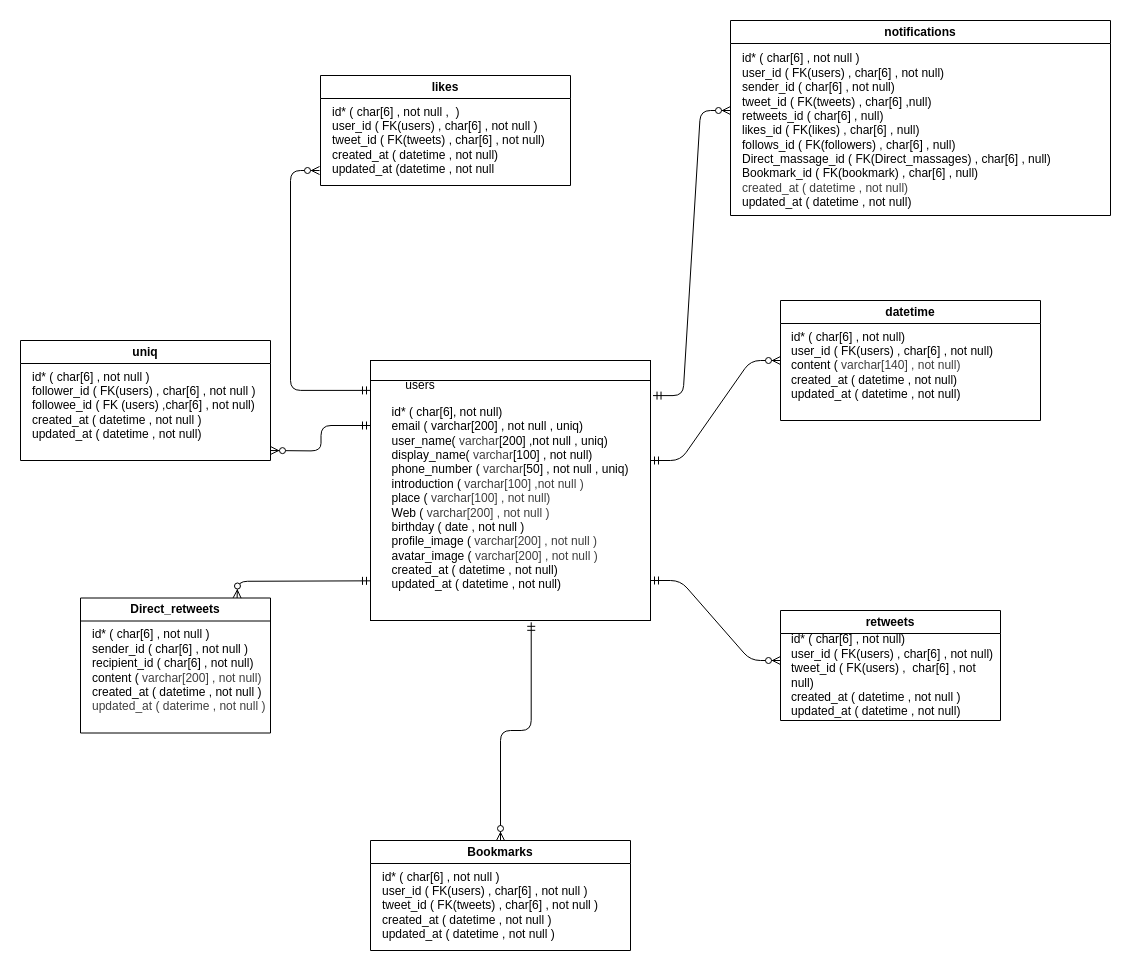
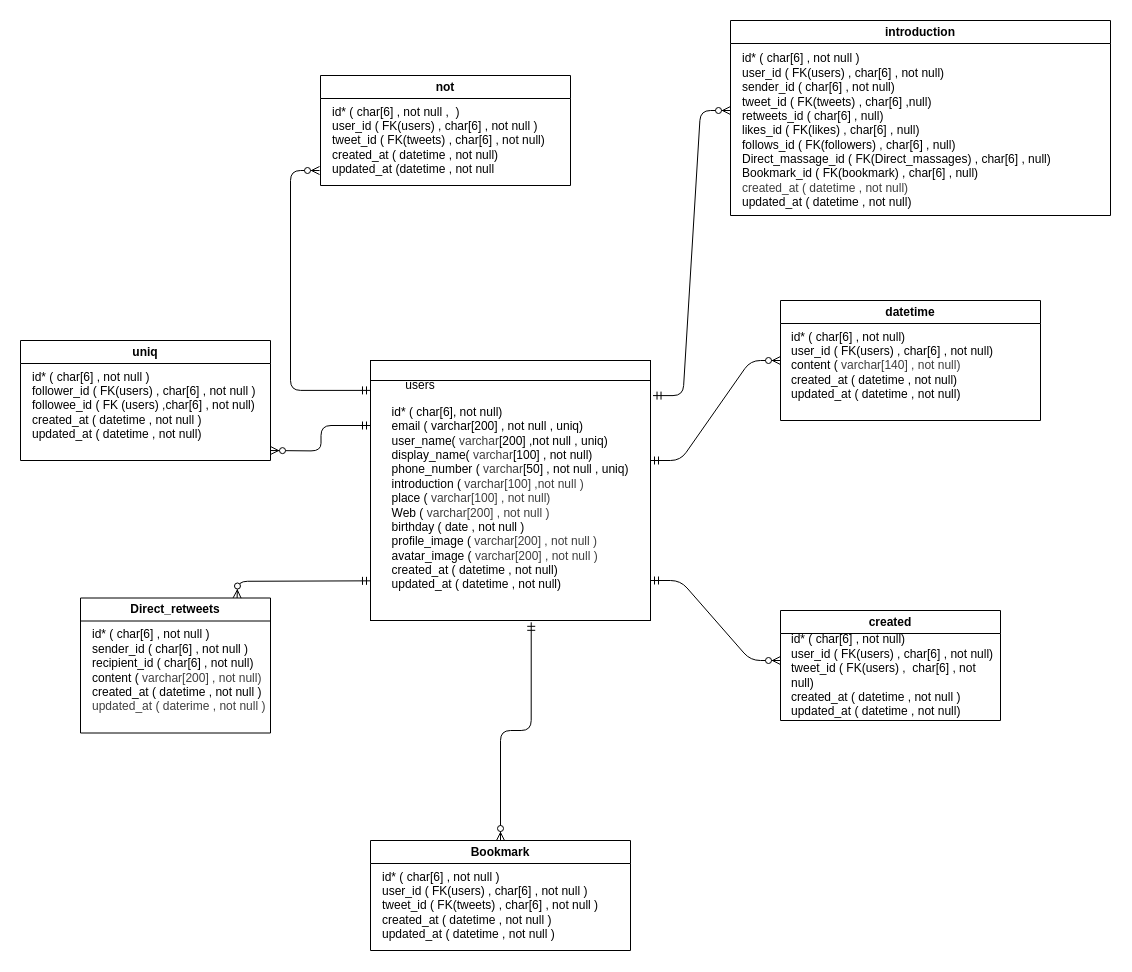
  <mxCell id="0" />
  <mxCell id="1" parent="0" />
  <mxCell id="2" value="&lt;br&gt;&lt;div&gt;&lt;br&gt;&lt;/div&gt;&lt;div&gt;&lt;br&gt;&lt;/div&gt;&lt;div&gt;&lt;br&gt;&lt;/div&gt;&lt;div&gt;&lt;br&gt;&lt;/div&gt;&lt;div&gt;&lt;br&gt;&lt;/div&gt;&lt;div&gt;&lt;br&gt;&lt;/div&gt;&lt;div&gt;&lt;br&gt;&lt;/div&gt;&lt;div&gt;&lt;br&gt;&lt;/div&gt;" style="shape=internalStorage;whiteSpace=wrap;html=1;backgroundOutline=1;dx=0;dy=20;" parent="1" vertex="1"><mxGeometry x="370" y="360" width="280" height="260" as="geometry" /></mxCell>
  <mxCell id="3" value="users" style="text;html=1;align=center;verticalAlign=middle;whiteSpace=wrap;rounded=0;" parent="1" vertex="1"><mxGeometry x="390" y="375" width="60" height="20" as="geometry" /></mxCell>
  <mxCell id="4" value="&lt;div style=&quot;text-align: left;&quot;&gt;&lt;span style=&quot;background-color: transparent;&quot;&gt;id* ( char[6], not null)&lt;/span&gt;&lt;/div&gt;&lt;div style=&quot;text-align: left;&quot;&gt;&lt;span style=&quot;background-color: transparent;&quot;&gt;email ( varchar[200] , not null , uniq)&lt;/span&gt;&lt;/div&gt;&lt;div style=&quot;text-align: left;&quot;&gt;user_name(&amp;nbsp;&lt;span style=&quot;color: rgb(63, 63, 63);&quot;&gt;varchar&lt;/span&gt;[200] ,not null , uniq)&lt;/div&gt;&lt;div style=&quot;text-align: left;&quot;&gt;display_name(&amp;nbsp;&lt;span style=&quot;color: rgb(63, 63, 63);&quot;&gt;varchar&lt;/span&gt;[100] , not null)&lt;/div&gt;&lt;div style=&quot;text-align: left;&quot;&gt;phone_number (&amp;nbsp;&lt;span style=&quot;color: rgb(63, 63, 63);&quot;&gt;varchar&lt;/span&gt;[50] , not null , uniq)&lt;/div&gt;&lt;div style=&quot;text-align: left;&quot;&gt;introduction (&amp;nbsp;&lt;span style=&quot;color: rgb(63, 63, 63); background-color: transparent;&quot;&gt;varchar[100] ,not null )&lt;/span&gt;&lt;/div&gt;&lt;div style=&quot;text-align: left;&quot;&gt;place (&amp;nbsp;&lt;span style=&quot;color: rgb(63, 63, 63); background-color: transparent;&quot;&gt;varchar[100] , not null)&lt;/span&gt;&lt;/div&gt;&lt;div style=&quot;text-align: left;&quot;&gt;Web (&amp;nbsp;&lt;span style=&quot;color: rgb(63, 63, 63); background-color: transparent;&quot;&gt;varchar[200] , not null )&lt;/span&gt;&lt;/div&gt;&lt;div style=&quot;text-align: left;&quot;&gt;birthday ( date , not null )&lt;/div&gt;&lt;div style=&quot;text-align: left;&quot;&gt;profile_image (&amp;nbsp;&lt;span style=&quot;color: rgb(63, 63, 63); background-color: transparent;&quot;&gt;varchar[200] , not null )&lt;/span&gt;&lt;/div&gt;&lt;div style=&quot;text-align: left;&quot;&gt;avatar_image (&amp;nbsp;&lt;span style=&quot;color: rgb(63, 63, 63); background-color: transparent;&quot;&gt;varchar[200] , not null )&lt;/span&gt;&lt;/div&gt;&lt;div style=&quot;text-align: left;&quot;&gt;created_at ( datetime , not null)&lt;/div&gt;&lt;div style=&quot;text-align: left;&quot;&gt;updated_at ( datetime , not null)&lt;/div&gt;&lt;div style=&quot;text-align: left;&quot;&gt;&lt;br&gt;&lt;/div&gt;" style="text;html=1;align=center;verticalAlign=middle;whiteSpace=wrap;rounded=0;movable=1;resizable=1;rotatable=1;deletable=1;editable=1;locked=0;connectable=1;" parent="1" vertex="1"><mxGeometry x="300" y="440" width="420" height="130" as="geometry" /></mxCell>
  <mxCell id="5" value="datetime" style="swimlane;whiteSpace=wrap;html=1;" parent="1" vertex="1"><mxGeometry x="780" y="300" width="260" height="120" as="geometry" /></mxCell>
  <mxCell id="6" value="id* ( char[6] , not null)&lt;div&gt;user_id ( FK(users) , char[6] , not null)&lt;/div&gt;&lt;div&gt;content (&amp;nbsp;&lt;span style=&quot;color: rgb(63, 63, 63); background-color: transparent;&quot;&gt;varchar[140] , not null)&lt;/span&gt;&lt;/div&gt;&lt;div&gt;created_at ( datetime , not null)&lt;/div&gt;&lt;div&gt;updated_at ( datetime , not null)&lt;/div&gt;" style="text;html=1;align=left;verticalAlign=middle;whiteSpace=wrap;rounded=0;" parent="5" vertex="1"><mxGeometry x="9" y="50" width="271" height="30" as="geometry" /></mxCell>
- <mxCell id="7" value="likes" style="swimlane;whiteSpace=wrap;html=1;" parent="1" vertex="1"><mxGeometry x="320" y="75" width="250" height="110" as="geometry" /></mxCell>
+ <mxCell id="7" value="not" style="swimlane;whiteSpace=wrap;html=1;" parent="1" vertex="1"><mxGeometry x="320" y="75" width="250" height="110" as="geometry" /></mxCell>
  <mxCell id="8" value="id* ( char[6] , not null ,&amp;nbsp; )&lt;div&gt;user_id ( FK(users) , char[6] , not null )&lt;/div&gt;&lt;div&gt;tweet_id ( FK(tweets) , char[6] , not null)&lt;/div&gt;&lt;div&gt;created_at ( datetime , not null)&lt;/div&gt;&lt;div&gt;updated_at (datetime , not null&lt;/div&gt;" style="text;html=1;align=left;verticalAlign=middle;whiteSpace=wrap;rounded=0;" parent="7" vertex="1"><mxGeometry x="10" y="50" width="240" height="30" as="geometry" /></mxCell>
- <mxCell id="9" value="retweets" style="swimlane;whiteSpace=wrap;html=1;" parent="1" vertex="1"><mxGeometry x="780" y="610" width="220" height="110" as="geometry" /></mxCell>
+ <mxCell id="9" value="created" style="swimlane;whiteSpace=wrap;html=1;" parent="1" vertex="1"><mxGeometry x="780" y="610" width="220" height="110" as="geometry" /></mxCell>
  <mxCell id="10" value="id* ( char[6] , not null)&amp;nbsp;&lt;div&gt;user_id ( FK(users) , char[6] , not null)&lt;/div&gt;&lt;div&gt;tweet_id ( FK(users) ,&amp;nbsp; char[6] , not null)&lt;/div&gt;&lt;div&gt;created_at ( datetime , not null )&lt;/div&gt;&lt;div&gt;updated_at ( datetime , not null)&lt;/div&gt;" style="text;html=1;align=left;verticalAlign=middle;whiteSpace=wrap;rounded=0;" parent="9" vertex="1"><mxGeometry x="9" y="50" width="211" height="30" as="geometry" /></mxCell>
  <mxCell id="11" value="uniq" style="swimlane;whiteSpace=wrap;html=1;" parent="1" vertex="1"><mxGeometry x="20" y="340" width="250" height="120" as="geometry" /></mxCell>
  <mxCell id="12" value="id* ( char[6] , not null )&lt;div&gt;follower_id ( FK(users) , char[6] , not null )&lt;/div&gt;&lt;div&gt;followee_id ( FK (users) ,char[6] , not null)&lt;/div&gt;&lt;div&gt;created_at ( datetime , not null )&lt;/div&gt;&lt;div&gt;updated_at ( datetime , not null)&lt;/div&gt;" style="text;html=1;align=left;verticalAlign=middle;whiteSpace=wrap;rounded=0;" parent="11" vertex="1"><mxGeometry x="10" y="50" width="240" height="30" as="geometry" /></mxCell>
  <mxCell id="13" value="Direct_retweets" style="swimlane;whiteSpace=wrap;html=1;" parent="1" vertex="1"><mxGeometry x="80" y="597.5" width="190" height="135" as="geometry" /></mxCell>
  <mxCell id="14" value="id* ( char[6] , not null )&lt;div&gt;sender_id ( char[6] , not null )&amp;nbsp;&lt;/div&gt;&lt;div&gt;recipient_id ( char[6] , not null)&lt;/div&gt;&lt;div&gt;content (&amp;nbsp;&lt;span style=&quot;color: rgb(63, 63, 63); background-color: transparent;&quot;&gt;varchar[200] , not null)&lt;/span&gt;&lt;/div&gt;&lt;div&gt;created_at ( datetime , not null )&amp;nbsp;&amp;nbsp;&lt;/div&gt;&lt;div&gt;&lt;span style=&quot;color: rgb(63, 63, 63); background-color: transparent;&quot;&gt;updated_at ( daterime , not null )&lt;/span&gt;&lt;/div&gt;" style="text;html=1;align=left;verticalAlign=middle;whiteSpace=wrap;rounded=0;" parent="13" vertex="1"><mxGeometry x="10" y="60" width="180" height="25" as="geometry" /></mxCell>
- <mxCell id="15" value="Bookmarks" style="swimlane;whiteSpace=wrap;html=1;" parent="1" vertex="1"><mxGeometry x="370" y="840" width="260" height="110" as="geometry" /></mxCell>
+ <mxCell id="15" value="Bookmark" style="swimlane;whiteSpace=wrap;html=1;" parent="1" vertex="1"><mxGeometry x="370" y="840" width="260" height="110" as="geometry" /></mxCell>
  <mxCell id="16" value="id* ( char[6] , not null )&amp;nbsp;&lt;div&gt;user_id ( FK(users) , char[6] , not null )&lt;/div&gt;&lt;div&gt;tweet_id ( FK(tweets) , char[6] , not null )&lt;/div&gt;&lt;div&gt;created_at ( datetime , not null )&lt;/div&gt;&lt;div&gt;updated_at ( datetime , not null )&lt;/div&gt;" style="text;html=1;align=left;verticalAlign=middle;whiteSpace=wrap;rounded=0;" parent="15" vertex="1"><mxGeometry x="10" y="50" width="250" height="30" as="geometry" /></mxCell>
- <mxCell id="17" value="notifications" style="swimlane;whiteSpace=wrap;html=1;" parent="1" vertex="1"><mxGeometry x="730" y="20" width="380" height="195" as="geometry" /></mxCell>
+ <mxCell id="17" value="introduction" style="swimlane;whiteSpace=wrap;html=1;" parent="1" vertex="1"><mxGeometry x="730" y="20" width="380" height="195" as="geometry" /></mxCell>
  <mxCell id="18" value="id* ( char[6] , not null )&lt;div&gt;user_id ( FK(users) , char[6] , not null)&lt;/div&gt;&lt;div&gt;sender_id ( char[6] , not null)&lt;/div&gt;&lt;div&gt;tweet_id ( FK(tweets) , char[6] ,null)&lt;/div&gt;&lt;div&gt;retweets_id ( char[6] , null)&lt;/div&gt;&lt;div&gt;likes_id ( FK(likes) , char[6] , null)&lt;/div&gt;&lt;div&gt;follows_id ( FK(followers) , char[6] , null)&lt;/div&gt;&lt;div&gt;Direct_massage_id ( FK(Direct_massages) , char[6] , null)&lt;/div&gt;&lt;div&gt;Bookmark_id ( FK(bookmark) , char[6] , null)&lt;/div&gt;&lt;div&gt;&lt;span style=&quot;color: rgb(63, 63, 63); background-color: transparent;&quot;&gt;created_at ( datetime , not null)&lt;/span&gt;&lt;/div&gt;&lt;div&gt;updated_at ( datetime , not null)&lt;/div&gt;" style="text;html=1;align=left;verticalAlign=middle;whiteSpace=wrap;rounded=0;" parent="17" vertex="1"><mxGeometry x="10" y="95" width="370" height="30" as="geometry" /></mxCell>
  <mxCell id="19" value="" style="edgeStyle=entityRelationEdgeStyle;fontSize=12;html=1;endArrow=ERzeroToMany;startArrow=ERmandOne;entryX=0;entryY=0.5;entryDx=0;entryDy=0;" parent="1" target="5" edge="1"><mxGeometry width="100" height="100" relative="1" as="geometry"><mxPoint x="650" y="460" as="sourcePoint" /><mxPoint x="750" y="360" as="targetPoint" /></mxGeometry></mxCell>
  <mxCell id="20" value="" style="edgeStyle=entityRelationEdgeStyle;fontSize=12;html=1;endArrow=ERzeroToMany;startArrow=ERmandOne;exitX=1.009;exitY=0.135;exitDx=0;exitDy=0;exitPerimeter=0;" parent="1" source="2" edge="1"><mxGeometry width="100" height="100" relative="1" as="geometry"><mxPoint x="630" y="310" as="sourcePoint" /><mxPoint x="730" y="110" as="targetPoint" /><Array as="points"><mxPoint x="620" y="330" /></Array></mxGeometry></mxCell>
  <mxCell id="21" value="" style="edgeStyle=orthogonalEdgeStyle;fontSize=12;html=1;endArrow=ERzeroToMany;startArrow=ERmandOne;exitX=0;exitY=0.115;exitDx=0;exitDy=0;exitPerimeter=0;" parent="1" source="2" edge="1"><mxGeometry width="100" height="100" relative="1" as="geometry"><mxPoint x="359.84" y="387.56" as="sourcePoint" /><mxPoint x="319" y="170" as="targetPoint" /><Array as="points"><mxPoint x="290" y="390" /><mxPoint x="290" y="170" /></Array></mxGeometry></mxCell>
  <mxCell id="22" value="" style="edgeStyle=orthogonalEdgeStyle;fontSize=12;html=1;endArrow=ERzeroToMany;startArrow=ERmandOne;exitX=0;exitY=0.25;exitDx=0;exitDy=0;" parent="1" source="2" edge="1"><mxGeometry width="100" height="100" relative="1" as="geometry"><mxPoint x="160" y="489.94" as="sourcePoint" /><mxPoint x="270" y="450" as="targetPoint" /></mxGeometry></mxCell>
  <mxCell id="23" value="" style="edgeStyle=orthogonalEdgeStyle;fontSize=12;html=1;endArrow=ERzeroToMany;startArrow=ERmandOne;exitX=-0.011;exitY=0.848;exitDx=0;exitDy=0;exitPerimeter=0;entryX=0.808;entryY=0.001;entryDx=0;entryDy=0;entryPerimeter=0;" parent="1" edge="1"><mxGeometry width="100" height="100" relative="1" as="geometry"><mxPoint x="370" y="580.34" as="sourcePoint" /><mxPoint x="236.6" y="597.495" as="targetPoint" /></mxGeometry></mxCell>
  <mxCell id="24" value="" style="edgeStyle=orthogonalEdgeStyle;fontSize=12;html=1;endArrow=ERzeroToMany;startArrow=ERmandOne;exitX=0.574;exitY=1.007;exitDx=0;exitDy=0;exitPerimeter=0;" parent="1" source="2" target="15" edge="1"><mxGeometry width="100" height="100" relative="1" as="geometry"><mxPoint x="529.51" y="750" as="sourcePoint" /><mxPoint x="629.51" y="650" as="targetPoint" /></mxGeometry></mxCell>
  <mxCell id="25" value="" style="edgeStyle=entityRelationEdgeStyle;fontSize=12;html=1;endArrow=ERzeroToMany;startArrow=ERmandOne;" parent="1" edge="1"><mxGeometry width="100" height="100" relative="1" as="geometry"><mxPoint x="650" y="580" as="sourcePoint" /><mxPoint x="780" y="660" as="targetPoint" /></mxGeometry></mxCell>
